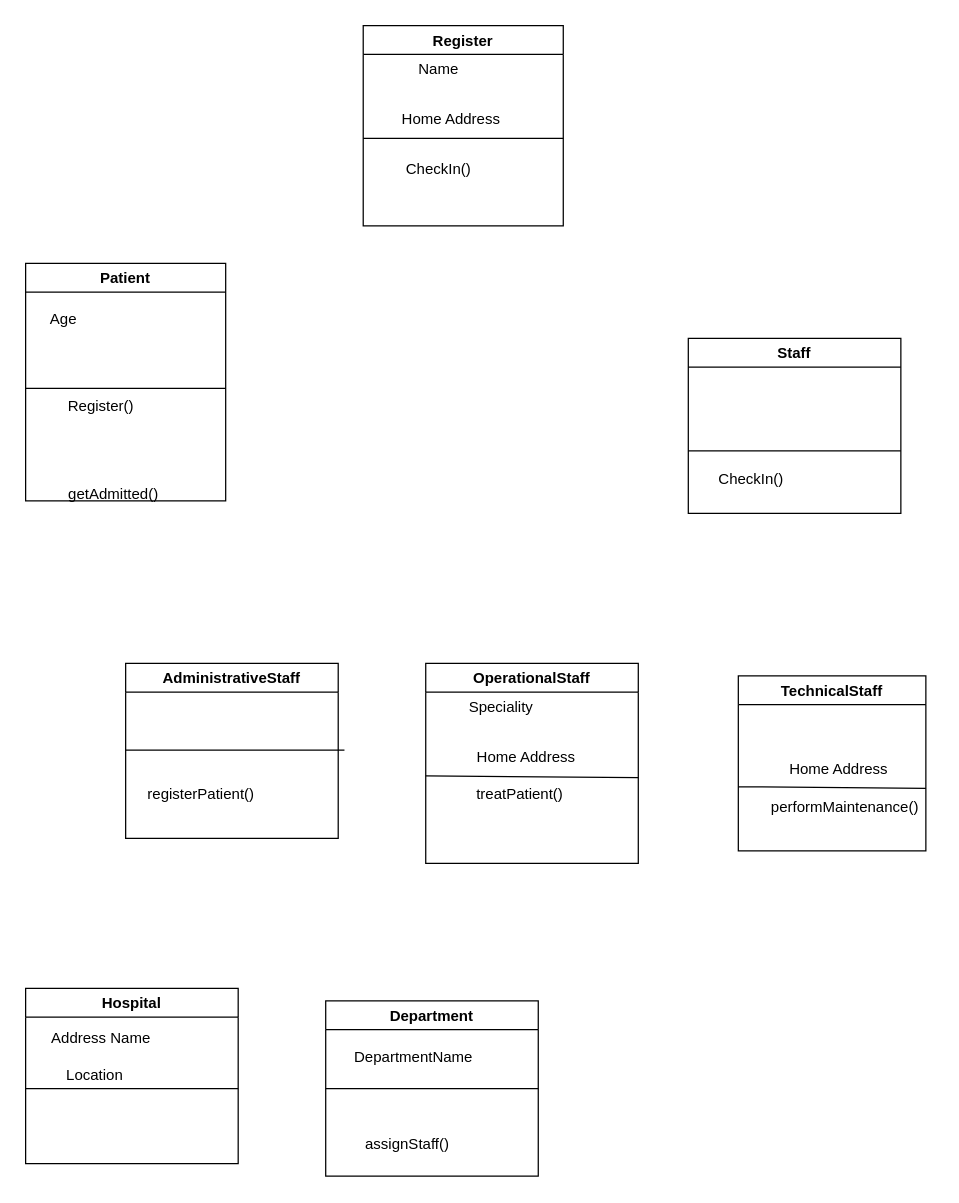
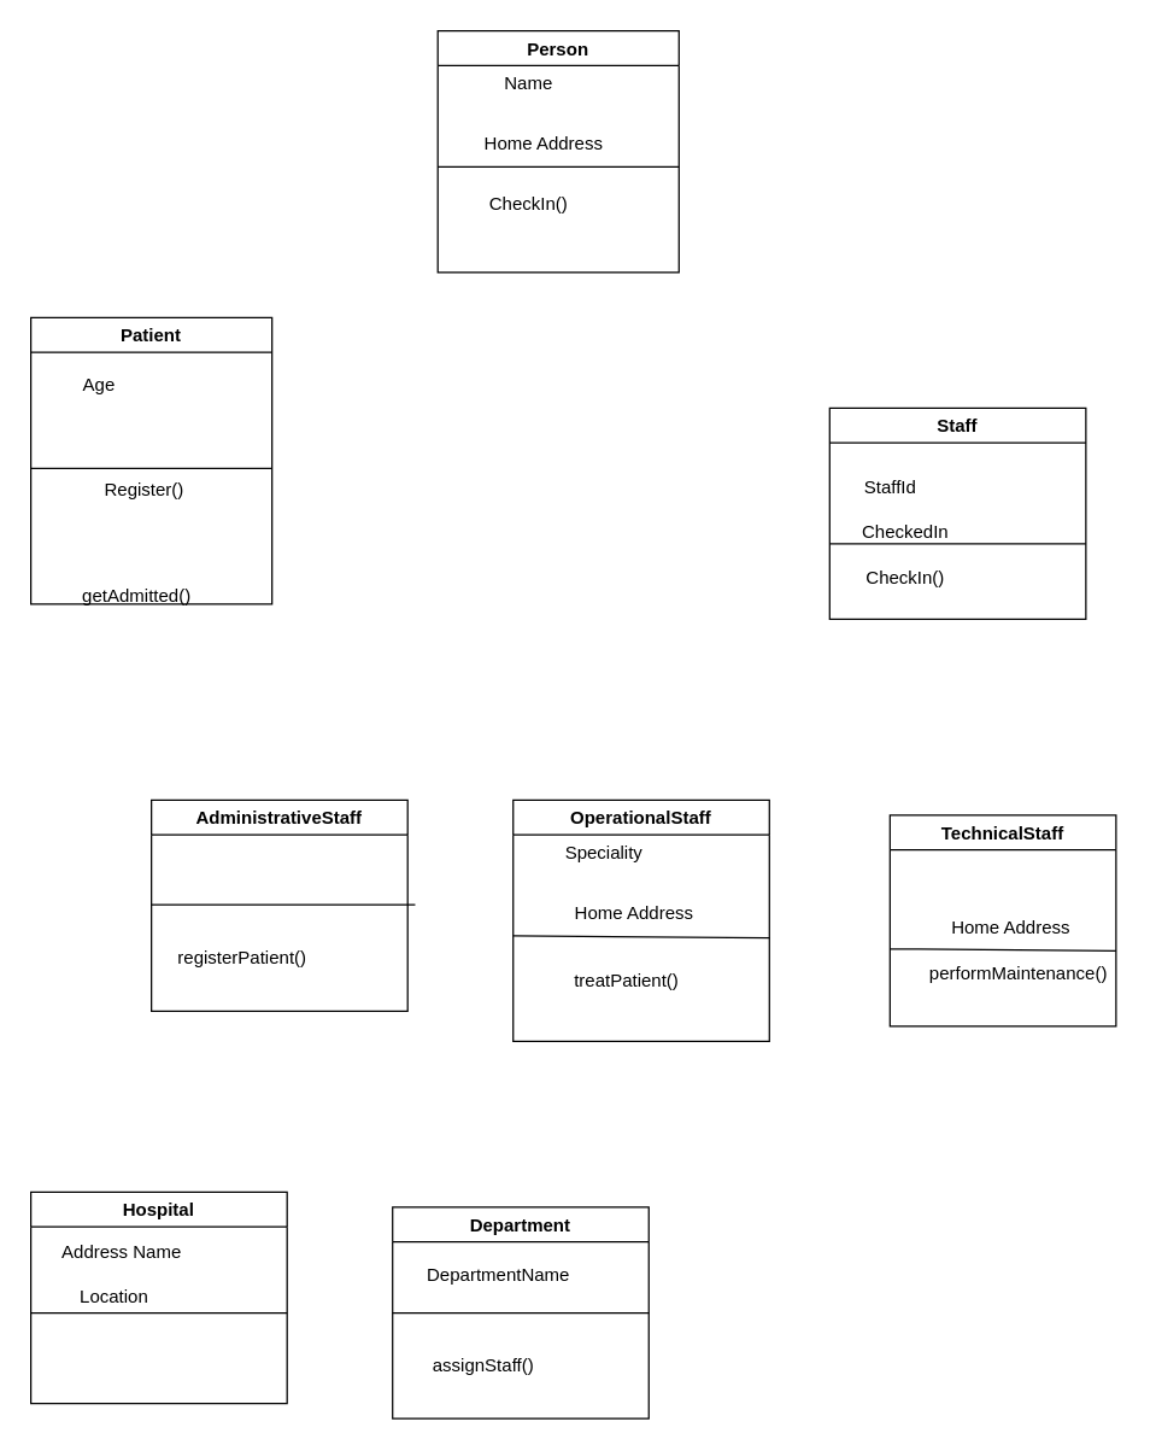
  <mxCell id="0" />
  <mxCell id="1" parent="0" />
  <mxCell id="2" value="Hospital" style="swimlane;" vertex="1" parent="1"><mxGeometry x="20" y="790" width="170" height="140" as="geometry" /></mxCell>
  <mxCell id="3" value="Address Name" style="text;html=1;align=center;verticalAlign=middle;resizable=0;points=[];autosize=1;strokeColor=none;fillColor=none;" vertex="1" parent="2"><mxGeometry x="10" y="25" width="100" height="30" as="geometry" /></mxCell>
  <mxCell id="4" value="Location" style="text;html=1;align=center;verticalAlign=middle;resizable=0;points=[];autosize=1;strokeColor=none;fillColor=none;" vertex="1" parent="2"><mxGeometry x="20" y="55" width="70" height="30" as="geometry" /></mxCell>
  <mxCell id="5" value="" style="endArrow=none;html=1;exitX=0;exitY=0.5;exitDx=0;exitDy=0;" edge="1" parent="2"><mxGeometry width="50" height="50" relative="1" as="geometry"><mxPoint y="80" as="sourcePoint" /><mxPoint x="170" y="80" as="targetPoint" /></mxGeometry></mxCell>
- <mxCell id="6" value="Register" style="swimlane;" vertex="1" parent="1"><mxGeometry x="290" y="20" width="160" height="160" as="geometry" /></mxCell>
+ <mxCell id="6" value="Person" style="swimlane;" vertex="1" parent="1"><mxGeometry x="290" y="20" width="160" height="160" as="geometry" /></mxCell>
  <mxCell id="7" value="Name" style="text;html=1;align=center;verticalAlign=middle;resizable=0;points=[];autosize=1;strokeColor=none;fillColor=none;" vertex="1" parent="6"><mxGeometry x="30" y="20" width="60" height="30" as="geometry" /></mxCell>
  <mxCell id="8" value="Home Address" style="text;html=1;align=center;verticalAlign=middle;resizable=0;points=[];autosize=1;strokeColor=none;fillColor=none;" vertex="1" parent="6"><mxGeometry x="20" y="60" width="100" height="30" as="geometry" /></mxCell>
  <mxCell id="9" value="CheckIn()" style="text;html=1;align=center;verticalAlign=middle;resizable=0;points=[];autosize=1;strokeColor=none;fillColor=none;" vertex="1" parent="6"><mxGeometry x="20" y="100" width="80" height="30" as="geometry" /></mxCell>
  <mxCell id="10" value="" style="endArrow=none;html=1;exitX=0;exitY=0.5;exitDx=0;exitDy=0;entryX=1;entryY=0.5;entryDx=0;entryDy=0;" edge="1" parent="6"><mxGeometry width="50" height="50" relative="1" as="geometry"><mxPoint y="90" as="sourcePoint" /><mxPoint x="160" y="90" as="targetPoint" /></mxGeometry></mxCell>
  <mxCell id="11" value="Patient" style="swimlane;" vertex="1" parent="1"><mxGeometry x="20" y="210" width="160" height="190" as="geometry" /></mxCell>
- <mxCell id="12" value="Age" style="text;html=1;align=center;verticalAlign=middle;resizable=0;points=[];autosize=1;strokeColor=none;fillColor=none;" vertex="1" parent="11"><mxGeometry x="10" y="30" width="40" height="30" as="geometry" /></mxCell>
- <mxCell id="13" value="Register()" style="text;html=1;align=center;verticalAlign=middle;resizable=0;points=[];autosize=1;strokeColor=none;fillColor=none;" vertex="1" parent="11"><mxGeometry x="20" y="100" width="80" height="30" as="geometry" /></mxCell>
+ <mxCell id="12" value="Age" style="text;html=1;align=center;verticalAlign=middle;resizable=0;points=[];autosize=1;strokeColor=none;fillColor=none;" vertex="1" parent="11"><mxGeometry x="25" y="30" width="40" height="30" as="geometry" /></mxCell>
+ <mxCell id="13" value="Register()" style="text;html=1;align=center;verticalAlign=middle;resizable=0;points=[];autosize=1;strokeColor=none;fillColor=none;" vertex="1" parent="11"><mxGeometry x="35" y="100" width="80" height="30" as="geometry" /></mxCell>
  <mxCell id="14" value="getAdmitted()" style="text;html=1;align=center;verticalAlign=middle;resizable=0;points=[];autosize=1;strokeColor=none;fillColor=none;" vertex="1" parent="11"><mxGeometry x="20" y="170" width="100" height="30" as="geometry" /></mxCell>
  <mxCell id="15" value="" style="endArrow=none;html=1;exitX=0;exitY=0.5;exitDx=0;exitDy=0;" edge="1" parent="11"><mxGeometry width="50" height="50" relative="1" as="geometry"><mxPoint y="100" as="sourcePoint" /><mxPoint x="160" y="100" as="targetPoint" /></mxGeometry></mxCell>
  <mxCell id="16" value="Staff" style="swimlane;" vertex="1" parent="1"><mxGeometry x="550" y="270" width="170" height="140" as="geometry" /></mxCell>
+ <mxCell id="17" value="StaffId" style="text;html=1;align=center;verticalAlign=middle;resizable=0;points=[];autosize=1;strokeColor=none;fillColor=none;" vertex="1" parent="16"><mxGeometry x="10" y="38" width="60" height="30" as="geometry" /></mxCell>
+ <mxCell id="18" value="CheckedIn" style="text;html=1;align=center;verticalAlign=middle;resizable=0;points=[];autosize=1;strokeColor=none;fillColor=none;" vertex="1" parent="16"><mxGeometry x="10" y="68" width="80" height="30" as="geometry" /></mxCell>
  <mxCell id="19" value="CheckIn()" style="text;html=1;align=center;verticalAlign=middle;resizable=0;points=[];autosize=1;strokeColor=none;fillColor=none;" vertex="1" parent="16"><mxGeometry x="10" y="98" width="80" height="30" as="geometry" /></mxCell>
  <mxCell id="20" value="" style="endArrow=none;html=1;exitX=0;exitY=0.5;exitDx=0;exitDy=0;" edge="1" parent="16"><mxGeometry width="50" height="50" relative="1" as="geometry"><mxPoint y="90" as="sourcePoint" /><mxPoint x="170" y="90" as="targetPoint" /></mxGeometry></mxCell>
  <mxCell id="21" value="AdministrativeStaff" style="swimlane;" vertex="1" parent="1"><mxGeometry x="100" y="530" width="170" height="140" as="geometry" /></mxCell>
  <mxCell id="22" value="registerPatient()" style="text;html=1;align=center;verticalAlign=middle;resizable=0;points=[];autosize=1;strokeColor=none;fillColor=none;" vertex="1" parent="21"><mxGeometry x="5" y="90" width="110" height="30" as="geometry" /></mxCell>
  <mxCell id="23" value="" style="endArrow=none;html=1;exitX=0;exitY=0.5;exitDx=0;exitDy=0;" edge="1" parent="21"><mxGeometry width="50" height="50" relative="1" as="geometry"><mxPoint y="69.29" as="sourcePoint" /><mxPoint x="175" y="69.29" as="targetPoint" /></mxGeometry></mxCell>
  <mxCell id="24" value="OperationalStaff" style="swimlane;" vertex="1" parent="1"><mxGeometry x="340" y="530" width="170" height="160" as="geometry" /></mxCell>
  <mxCell id="25" value="Speciality" style="text;html=1;align=center;verticalAlign=middle;resizable=0;points=[];autosize=1;strokeColor=none;fillColor=none;" vertex="1" parent="24"><mxGeometry x="25" y="20" width="70" height="30" as="geometry" /></mxCell>
  <mxCell id="26" value="Home Address" style="text;html=1;align=center;verticalAlign=middle;resizable=0;points=[];autosize=1;strokeColor=none;fillColor=none;" vertex="1" parent="24"><mxGeometry x="30" y="60" width="100" height="30" as="geometry" /></mxCell>
- <mxCell id="27" value="treatPatient()" style="text;html=1;align=center;verticalAlign=middle;resizable=0;points=[];autosize=1;strokeColor=none;fillColor=none;" vertex="1" parent="24"><mxGeometry x="30" y="90" width="90" height="30" as="geometry" /></mxCell>
+ <mxCell id="27" value="treatPatient()" style="text;html=1;align=center;verticalAlign=middle;resizable=0;points=[];autosize=1;strokeColor=none;fillColor=none;" vertex="1" parent="24"><mxGeometry x="30" y="105" width="90" height="30" as="geometry" /></mxCell>
  <mxCell id="28" value="" style="endArrow=none;html=1;exitX=0;exitY=0.5;exitDx=0;exitDy=0;" edge="1" parent="24"><mxGeometry width="50" height="50" relative="1" as="geometry"><mxPoint y="90.0" as="sourcePoint" /><mxPoint x="170" y="91.33" as="targetPoint" /></mxGeometry></mxCell>
  <mxCell id="29" value="TechnicalStaff" style="swimlane;" vertex="1" parent="1"><mxGeometry x="590" y="540" width="150" height="140" as="geometry" /></mxCell>
  <mxCell id="30" value="Home Address" style="text;html=1;align=center;verticalAlign=middle;resizable=0;points=[];autosize=1;strokeColor=none;fillColor=none;" vertex="1" parent="29"><mxGeometry x="30" y="60" width="100" height="30" as="geometry" /></mxCell>
  <mxCell id="31" value="performMaintenance()" style="text;html=1;align=center;verticalAlign=middle;resizable=0;points=[];autosize=1;strokeColor=none;fillColor=none;" vertex="1" parent="29"><mxGeometry x="15" y="90" width="140" height="30" as="geometry" /></mxCell>
  <mxCell id="32" value="" style="endArrow=none;html=1;exitX=0;exitY=0.5;exitDx=0;exitDy=0;" edge="1" parent="29"><mxGeometry width="50" height="50" relative="1" as="geometry"><mxPoint y="88.67" as="sourcePoint" /><mxPoint x="150" y="90" as="targetPoint" /></mxGeometry></mxCell>
  <mxCell id="33" value="Department" style="swimlane;" vertex="1" parent="1"><mxGeometry x="260" y="800" width="170" height="140" as="geometry" /></mxCell>
  <mxCell id="34" value="DepartmentName" style="text;html=1;align=center;verticalAlign=middle;resizable=0;points=[];autosize=1;strokeColor=none;fillColor=none;" vertex="1" parent="33"><mxGeometry x="10" y="30" width="120" height="30" as="geometry" /></mxCell>
- <mxCell id="35" value="assignStaff()" style="text;html=1;align=center;verticalAlign=middle;resizable=0;points=[];autosize=1;strokeColor=none;fillColor=none;" vertex="1" parent="33"><mxGeometry x="20" y="100" width="90" height="30" as="geometry" /></mxCell>
+ <mxCell id="35" value="assignStaff()" style="text;html=1;align=center;verticalAlign=middle;resizable=0;points=[];autosize=1;strokeColor=none;fillColor=none;" vertex="1" parent="33"><mxGeometry x="15" y="90" width="90" height="30" as="geometry" /></mxCell>
  <mxCell id="36" value="" style="endArrow=none;html=1;exitX=0;exitY=0.5;exitDx=0;exitDy=0;entryX=1;entryY=0.5;entryDx=0;entryDy=0;" edge="1" parent="1" source="33" target="33"><mxGeometry width="50" height="50" relative="1" as="geometry"><mxPoint x="220" y="889.33" as="sourcePoint" /><mxPoint x="390" y="890.66" as="targetPoint" /></mxGeometry></mxCell>
